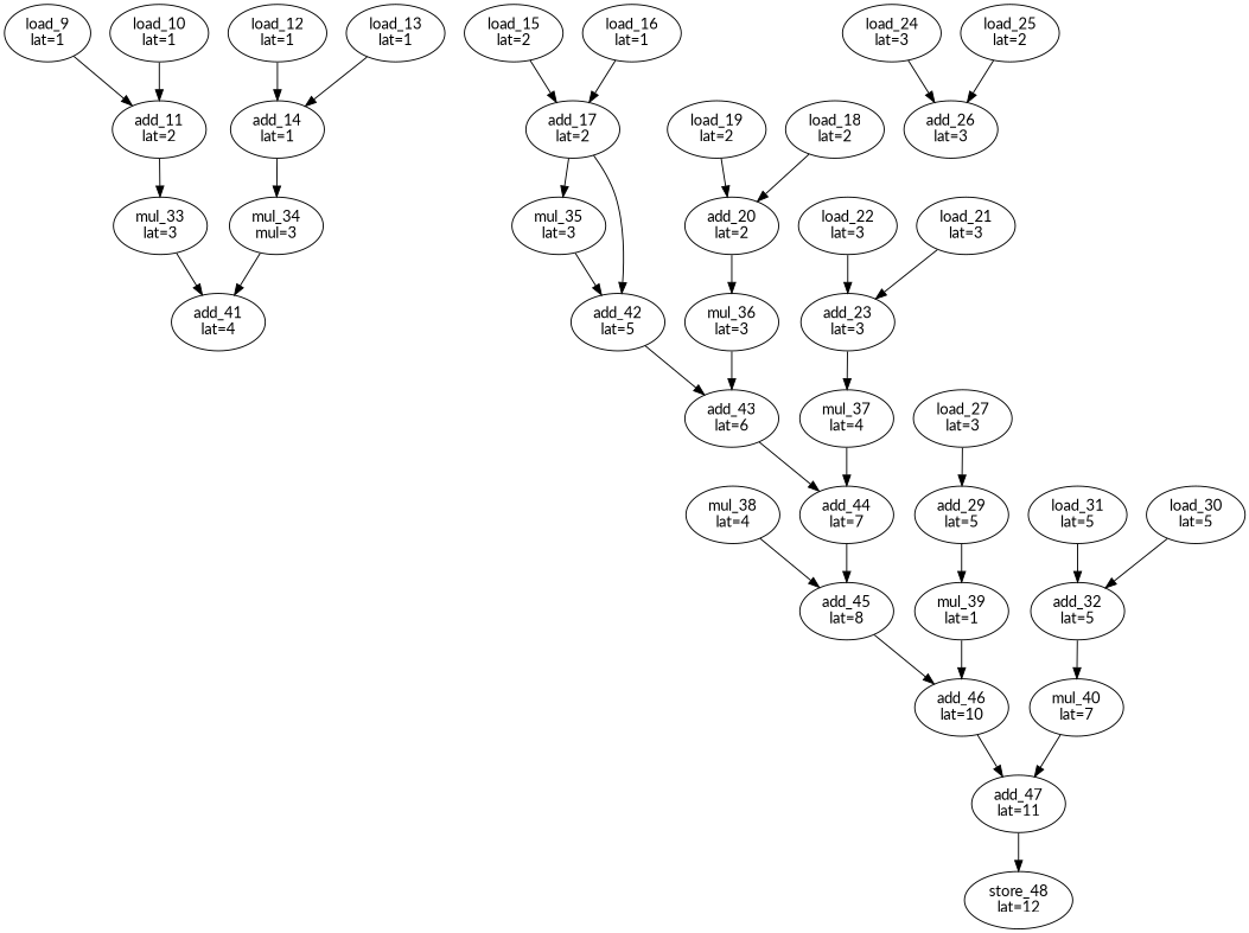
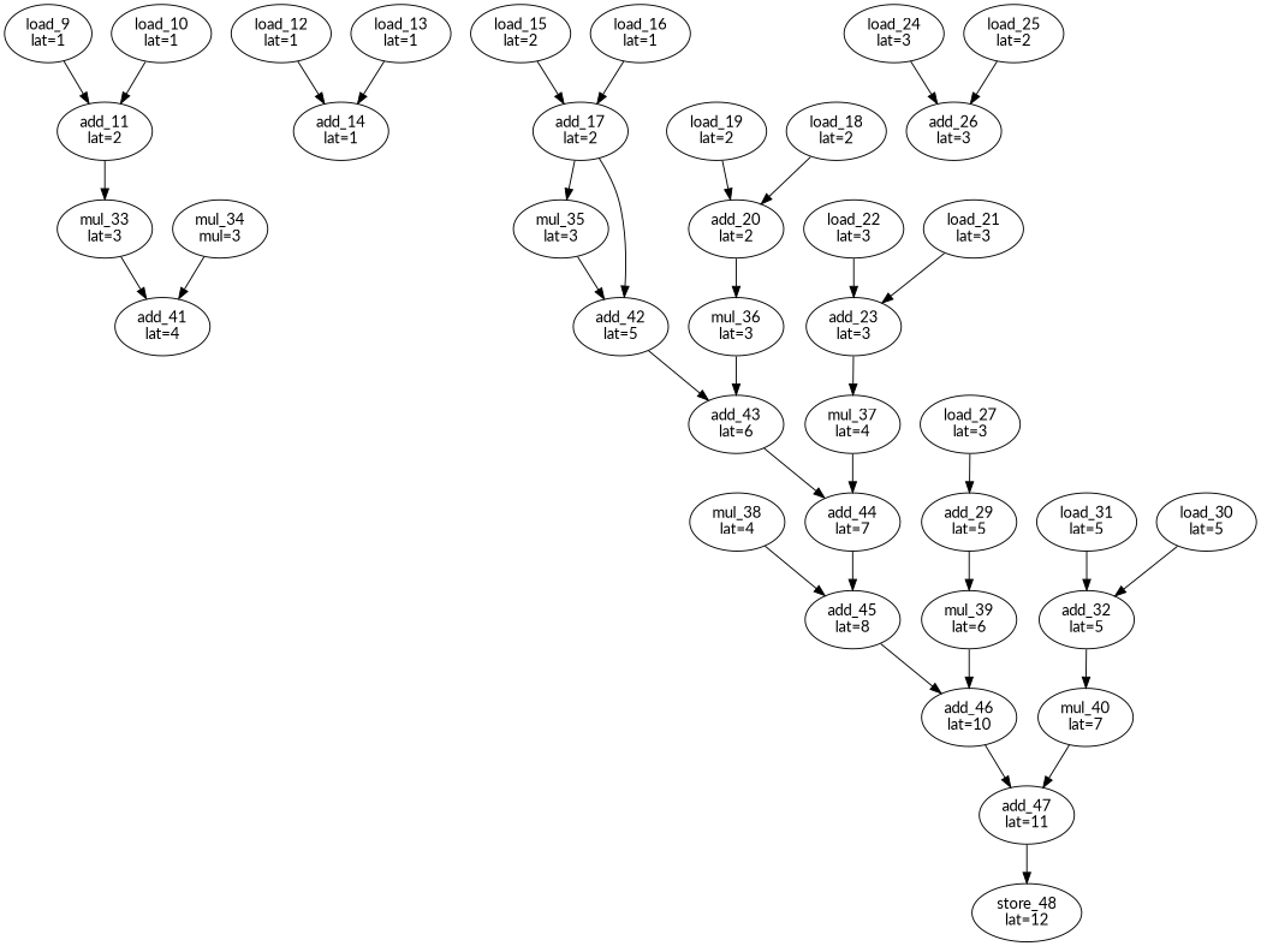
  digraph {
    fontname=Lato
    node [fontname=Lato]
    edge [fontname=Lato]
    load_9 [label="\N\nlat=1"]
    add_11 [label="\N\nlat=2"]
    mul_33 [label="\N\nlat=3"]
    load_10 [label="\N\nlat=1"]
    add_41 [label="\N\nlat=4"]
    load_12 [label="\N\nlat=1"]
    add_14 [label="\N\nlat=1"]
    mul_34 [label="\N\nmul=3"]
    load_13 [label="\N\nlat=1"]
    load_15 [label="\N\nlat=2"]
    add_17 [label="\N\nlat=2"]
    mul_35 [label="\N\nlat=3"]
    add_42 [label="\N\nlat=5"]
    load_16 [label="\N\nlat=1"]
    load_18 [label="\N\nlat=2"]
    add_20 [label="\N\nlat=2"]
    mul_36 [label="\N\nlat=3"]
    load_19 [label="\N\nlat=2"]
    add_43 [label="\N\nlat=6"]
    load_21 [label="\N\nlat=3"]
    add_23 [label="\N\nlat=3"]
    mul_37 [label="\N\nlat=4"]
    load_22 [label="\N\nlat=3"]
    add_44 [label="\N\nlat=7"]
    load_24 [label="\N\nlat=3"]
    add_26 [label="\N\nlat=3"]
    load_25 [label="\N\nlat=2"]
    mul_38 [label="\N\nlat=4"]
    add_45 [label="\N\nlat=8"]
    load_27 [label="\N\nlat=3"]
    add_29 [label="\N\nlat=5"]
-   mul_39 [label="\N\nlat=1"]
+   mul_39 [label="\N\nlat=6"]
    add_46 [label="\N\nlat=10"]
    load_30 [label="\N\nlat=5"]
    add_32 [label="\N\nlat=5"]
    mul_40 [label="\N\nlat=7"]
    load_31 [label="\N\nlat=5"]
    add_47 [label="\N\nlat=11"]
    store_48 [label="\N\nlat=12"]
    load_9 -> add_11
    add_11 -> mul_33
    mul_33 -> add_41
    load_10 -> add_11
    load_12 -> add_14
-   add_14 -> mul_34
    mul_34 -> add_41
    load_13 -> add_14
    load_15 -> add_17
    add_17 -> mul_35
    add_17 -> add_42
    mul_35 -> add_42
    add_42 -> add_43
    load_16 -> add_17
    load_18 -> add_20
    add_20 -> mul_36
    mul_36 -> add_43
    load_19 -> add_20
    add_43 -> add_44
    load_21 -> add_23
    add_23 -> mul_37
    mul_37 -> add_44
    load_22 -> add_23
    add_44 -> add_45
    load_24 -> add_26
    load_25 -> add_26
    mul_38 -> add_45
    add_45 -> add_46
    load_27 -> add_29
    add_29 -> mul_39
    mul_39 -> add_46
    add_46 -> add_47
    load_30 -> add_32
    add_32 -> mul_40
    mul_40 -> add_47
    load_31 -> add_32
    add_47 -> store_48
  }
